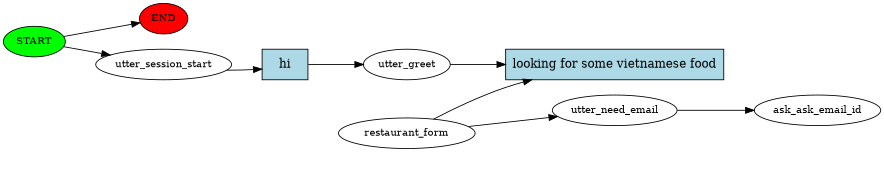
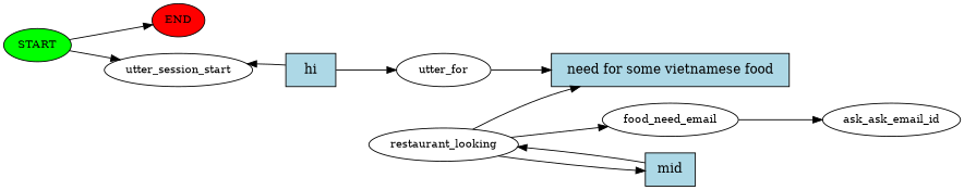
  digraph {
    rankdir=LR
    node [fontsize=12]
    n1 [fillcolor=green label=START style=filled]
    n2 [fillcolor=red label=END style=filled]
    n3 [label=utter_session_start]
    n4 [fillcolor=lightblue label=hi shape=rect style=filled fontsize=""]
-   n5 [label=utter_greet]
-   n6 [fillcolor=lightblue label="looking for some vietnamese food" shape=rect style=filled fontsize=""]
-   n7 [label=restaurant_form]
-   n8 [label=utter_need_email]
+   n5 [label=utter_for]
+   n6 [fillcolor=lightblue label="need for some vietnamese food" shape=rect style=filled fontsize=""]
+   n7 [label=restaurant_looking]
+   n8 [label=food_need_email]
+   n9 [fillcolor=lightblue label=mid shape=rect style=filled fontsize=""]
    n10 [label=ask_ask_email_id]
    n1 -> n2
    n1 -> n3
-   n3 -> n4
+   n4 -> n3
    n4 -> n5
    n5 -> n6
    n7 -> n6
    n7 -> n8
+   n7 -> n9
    n8 -> n10
+   n9 -> n7
  }
